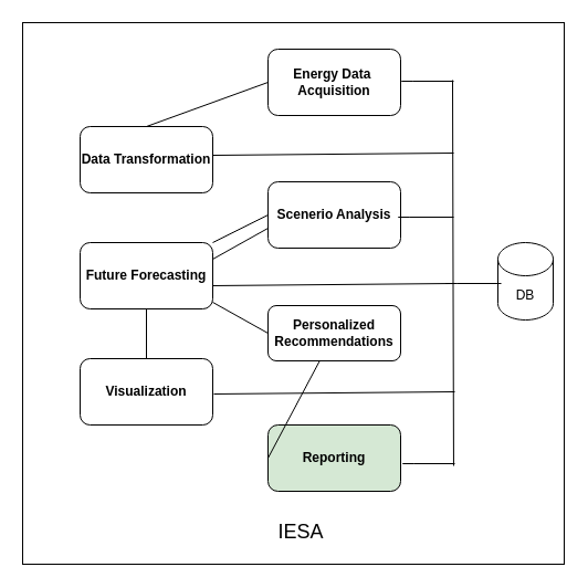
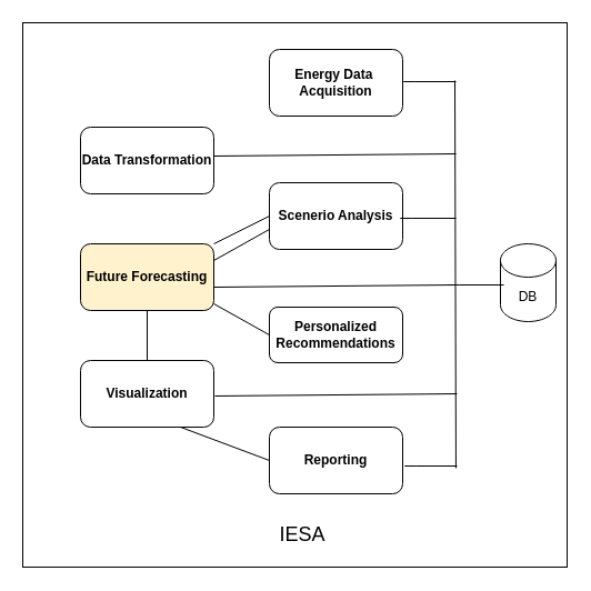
  <mxCell id="0" style=";html=1;" />
  <mxCell id="1" style=";html=1;" parent="0" />
  <mxCell id="2" value="" style="whiteSpace=wrap;html=1;aspect=fixed;" vertex="1" parent="1"><mxGeometry x="20" y="20" width="490" height="490" as="geometry" /></mxCell>
  <mxCell id="3" value="Energy Data&amp;nbsp;&lt;br&gt;Acquisition" style="rounded=1;whiteSpace=wrap;html=1;fontStyle=1" vertex="1" parent="1"><mxGeometry x="242" y="44" width="120" height="60" as="geometry" /></mxCell>
  <mxCell id="4" value="DB" style="shape=cylinder3;whiteSpace=wrap;html=1;boundedLbl=1;backgroundOutline=1;size=15;" vertex="1" parent="1"><mxGeometry x="450" y="219" width="50" height="70" as="geometry" /></mxCell>
  <mxCell id="5" value="&lt;b&gt;Data Transformation&lt;/b&gt;" style="rounded=1;whiteSpace=wrap;html=1;" vertex="1" parent="1"><mxGeometry x="72" y="114" width="120" height="60" as="geometry" /></mxCell>
  <mxCell id="6" value="&lt;b&gt;Scenerio Analysis&lt;/b&gt;" style="rounded=1;whiteSpace=wrap;html=1;" vertex="1" parent="1"><mxGeometry x="242" y="164" width="120" height="60" as="geometry" /></mxCell>
- <mxCell id="7" value="&lt;b&gt;Future Forecasting&lt;/b&gt;" style="rounded=1;whiteSpace=wrap;html=1;" vertex="1" parent="1"><mxGeometry x="72" y="219" width="120" height="60" as="geometry" /></mxCell>
+ <mxCell id="7" value="&lt;b&gt;Future Forecasting&lt;/b&gt;" style="rounded=1;whiteSpace=wrap;html=1;fillColor=#fff2cc;" vertex="1" parent="1"><mxGeometry x="72" y="219" width="120" height="60" as="geometry" /></mxCell>
  <mxCell id="8" style="edgeStyle=orthogonalEdgeStyle;rounded=0;orthogonalLoop=1;jettySize=auto;html=1;exitX=0.5;exitY=1;exitDx=0;exitDy=0;" edge="1" parent="1" source="6" target="6"><mxGeometry relative="1" as="geometry" /></mxCell>
  <mxCell id="9" value="&lt;b&gt;Personalized Recommendations&lt;/b&gt;" style="rounded=1;whiteSpace=wrap;html=1;" vertex="1" parent="1"><mxGeometry x="242" y="276" width="120" height="50" as="geometry" /></mxCell>
  <mxCell id="10" value="&lt;b&gt;Visualization&lt;/b&gt;" style="rounded=1;whiteSpace=wrap;html=1;" vertex="1" parent="1"><mxGeometry x="72" y="324" width="120" height="60" as="geometry" /></mxCell>
- <mxCell id="11" value="&lt;b&gt;Reporting&lt;/b&gt;" style="rounded=1;whiteSpace=wrap;html=1;fillColor=#d5e8d4;" vertex="1" parent="1"><mxGeometry x="242" y="384" width="120" height="60" as="geometry" /></mxCell>
- <mxCell id="12" value="" style="endArrow=none;html=1;rounded=0;entryX=0.5;entryY=0;entryDx=0;entryDy=0;exitX=0;exitY=0.5;exitDx=0;exitDy=0;" edge="1" parent="1" source="3" target="5"><mxGeometry width="50" height="50" relative="1" as="geometry"><mxPoint x="192" y="124" as="sourcePoint" /><mxPoint x="192" y="114" as="targetPoint" /></mxGeometry></mxCell>
+ <mxCell id="11" value="&lt;b&gt;Reporting&lt;/b&gt;" style="rounded=1;whiteSpace=wrap;html=1;" vertex="1" parent="1"><mxGeometry x="242" y="384" width="120" height="60" as="geometry" /></mxCell>
  <mxCell id="13" value="" style="endArrow=none;html=1;rounded=0;exitX=0;exitY=0.5;exitDx=0;exitDy=0;" edge="1" parent="1" source="6" target="7"><mxGeometry width="50" height="50" relative="1" as="geometry"><mxPoint x="222" y="274" as="sourcePoint" /><mxPoint x="272" y="224" as="targetPoint" /></mxGeometry></mxCell>
  <mxCell id="14" value="" style="endArrow=none;html=1;rounded=0;entryX=0.25;entryY=1;entryDx=0;entryDy=0;exitX=1;exitY=0.25;exitDx=0;exitDy=0;" edge="1" parent="1" source="7"><mxGeometry width="50" height="50" relative="1" as="geometry"><mxPoint x="162" y="256" as="sourcePoint" /><mxPoint x="242" y="206" as="targetPoint" /></mxGeometry></mxCell>
  <mxCell id="15" value="" style="endArrow=none;html=1;rounded=0;exitX=0;exitY=0.5;exitDx=0;exitDy=0;" edge="1" parent="1" source="9"><mxGeometry width="50" height="50" relative="1" as="geometry"><mxPoint x="242" y="309" as="sourcePoint" /><mxPoint x="192" y="273" as="targetPoint" /></mxGeometry></mxCell>
  <mxCell id="16" value="" style="endArrow=none;html=1;rounded=0;exitX=0.5;exitY=0;exitDx=0;exitDy=0;entryX=0.5;entryY=1;entryDx=0;entryDy=0;" edge="1" parent="1" source="10" target="7"><mxGeometry width="50" height="50" relative="1" as="geometry"><mxPoint x="222" y="274" as="sourcePoint" /><mxPoint x="117" y="274" as="targetPoint" /></mxGeometry></mxCell>
  <mxCell id="17" value="&lt;font style=&quot;font-size: 18px;&quot;&gt;IESA&lt;/font&gt;" style="text;html=1;align=center;verticalAlign=middle;whiteSpace=wrap;rounded=0;" vertex="1" parent="1"><mxGeometry x="242" y="466" width="60" height="30" as="geometry" /></mxCell>
  <mxCell id="18" value="" style="endArrow=none;html=1;rounded=0;exitX=1.008;exitY=0.65;exitDx=0;exitDy=0;exitPerimeter=0;entryX=1;entryY=0.5;entryDx=0;entryDy=0;" edge="1" parent="1"><mxGeometry width="50" height="50" relative="1" as="geometry"><mxPoint x="409.96" y="421" as="sourcePoint" /><mxPoint x="409" y="72" as="targetPoint" /><Array as="points" /></mxGeometry></mxCell>
- <mxCell id="19" value="" style="endArrow=none;html=1;rounded=0;exitX=0;exitY=0.5;exitDx=0;exitDy=0;" edge="1" parent="1" source="11" target="9"><mxGeometry width="50" height="50" relative="1" as="geometry"><mxPoint x="170" y="256" as="sourcePoint" /><mxPoint x="220" y="206" as="targetPoint" /></mxGeometry></mxCell>
+ <mxCell id="19" value="" style="endArrow=none;html=1;rounded=0;entryX=0.75;entryY=1;entryDx=0;entryDy=0;exitX=0;exitY=0.5;exitDx=0;exitDy=0;" edge="1" parent="1" source="11" target="10"><mxGeometry width="50" height="50" relative="1" as="geometry"><mxPoint x="170" y="256" as="sourcePoint" /><mxPoint x="220" y="206" as="targetPoint" /></mxGeometry></mxCell>
  <mxCell id="20" value="" style="endArrow=none;html=1;rounded=0;exitX=1;exitY=0.65;exitDx=0;exitDy=0;exitPerimeter=0;" edge="1" parent="1" source="7"><mxGeometry width="50" height="50" relative="1" as="geometry"><mxPoint x="170" y="256" as="sourcePoint" /><mxPoint x="410" y="256" as="targetPoint" /></mxGeometry></mxCell>
  <mxCell id="21" value="" style="endArrow=none;html=1;rounded=0;" edge="1" parent="1"><mxGeometry width="50" height="50" relative="1" as="geometry"><mxPoint x="370" y="196" as="sourcePoint" /><mxPoint x="410" y="196" as="targetPoint" /><Array as="points"><mxPoint x="360" y="196" /><mxPoint x="370" y="196" /></Array></mxGeometry></mxCell>
  <mxCell id="22" value="" style="endArrow=none;html=1;rounded=0;exitX=1;exitY=0.65;exitDx=0;exitDy=0;exitPerimeter=0;" edge="1" parent="1"><mxGeometry width="50" height="50" relative="1" as="geometry"><mxPoint x="192" y="140" as="sourcePoint" /><mxPoint x="410" y="138" as="targetPoint" /></mxGeometry></mxCell>
  <mxCell id="23" value="" style="endArrow=none;html=1;rounded=0;exitX=1;exitY=0.65;exitDx=0;exitDy=0;exitPerimeter=0;" edge="1" parent="1"><mxGeometry width="50" height="50" relative="1" as="geometry"><mxPoint x="193" y="356" as="sourcePoint" /><mxPoint x="411" y="354" as="targetPoint" /></mxGeometry></mxCell>
  <mxCell id="24" value="" style="endArrow=none;html=1;rounded=0;" edge="1" parent="1"><mxGeometry width="50" height="50" relative="1" as="geometry"><mxPoint x="373" y="73" as="sourcePoint" /><mxPoint x="410" y="73" as="targetPoint" /><Array as="points"><mxPoint x="363" y="73" /><mxPoint x="373" y="73" /></Array></mxGeometry></mxCell>
  <mxCell id="25" value="" style="endArrow=none;html=1;rounded=0;" edge="1" parent="1"><mxGeometry width="50" height="50" relative="1" as="geometry"><mxPoint x="374" y="419" as="sourcePoint" /><mxPoint x="411" y="419" as="targetPoint" /><Array as="points"><mxPoint x="364" y="419" /><mxPoint x="374" y="419" /></Array></mxGeometry></mxCell>
  <mxCell id="26" value="" style="endArrow=none;html=1;rounded=0;" edge="1" parent="1"><mxGeometry width="50" height="50" relative="1" as="geometry"><mxPoint x="413" y="256" as="sourcePoint" /><mxPoint x="453" y="256" as="targetPoint" /><Array as="points"><mxPoint x="403" y="256" /><mxPoint x="413" y="256" /></Array></mxGeometry></mxCell>
